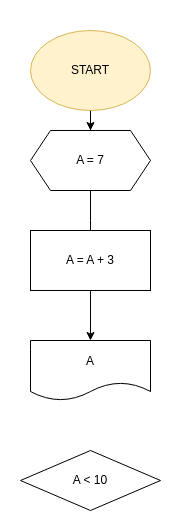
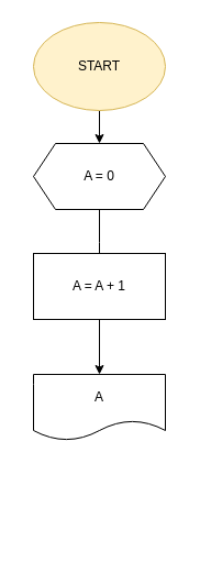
  <mxCell id="0" />
  <mxCell id="1" parent="0" />
  <mxCell id="2" value="" style="edgeStyle=orthogonalEdgeStyle;rounded=0;orthogonalLoop=1;jettySize=auto;html=1;" edge="1" parent="1" source="3"><mxGeometry relative="1" as="geometry"><mxPoint x="90" y="250" as="targetPoint" /></mxGeometry></mxCell>
- <mxCell id="3" value="A = 7" style="shape=hexagon;perimeter=hexagonPerimeter2;whiteSpace=wrap;html=1;fixedSize=1;" vertex="1" parent="1"><mxGeometry x="30" y="130" width="120" height="60" as="geometry" /></mxCell>
+ <mxCell id="3" value="A = 0" style="shape=hexagon;perimeter=hexagonPerimeter2;whiteSpace=wrap;html=1;fixedSize=1;" vertex="1" parent="1"><mxGeometry x="30" y="130" width="120" height="60" as="geometry" /></mxCell>
  <mxCell id="4" value="" style="edgeStyle=orthogonalEdgeStyle;rounded=0;orthogonalLoop=1;jettySize=auto;html=1;" edge="1" parent="1" source="5" target="7"><mxGeometry relative="1" as="geometry" /></mxCell>
- <mxCell id="5" value="A = A + 3" style="whiteSpace=wrap;html=1;" vertex="1" parent="1"><mxGeometry x="30" y="230" width="120" height="60" as="geometry" /></mxCell>
+ <mxCell id="5" value="A = A + 1" style="whiteSpace=wrap;html=1;" vertex="1" parent="1"><mxGeometry x="30" y="230" width="120" height="60" as="geometry" /></mxCell>
  <mxCell id="6" style="edgeStyle=orthogonalEdgeStyle;rounded=0;orthogonalLoop=1;jettySize=auto;html=1;exitX=0.5;exitY=0;exitDx=0;exitDy=0;" edge="1" parent="1" source="7"><mxGeometry relative="1" as="geometry"><mxPoint x="90" y="340" as="targetPoint" /></mxGeometry></mxCell>
  <mxCell id="7" value="A" style="shape=document;whiteSpace=wrap;html=1;boundedLbl=1;" vertex="1" parent="1"><mxGeometry x="30" y="340" width="120" height="60" as="geometry" /></mxCell>
- <mxCell id="8" value="A &amp;lt; 10" style="rhombus;whiteSpace=wrap;html=1;" vertex="1" parent="1"><mxGeometry x="20" y="450" width="140" height="60" as="geometry" /></mxCell>
  <mxCell id="9" value="" style="edgeStyle=orthogonalEdgeStyle;rounded=0;orthogonalLoop=1;jettySize=auto;html=1;" edge="1" parent="1" source="10" target="3"><mxGeometry relative="1" as="geometry" /></mxCell>
- <mxCell id="10" value="START" style="ellipse;whiteSpace=wrap;html=1;fillColor=#fff2cc;strokeColor=#d6b656;" vertex="1" parent="1"><mxGeometry x="30" y="30" width="120" height="80" as="geometry" /></mxCell>
+ <mxCell id="10" value="START" style="ellipse;whiteSpace=wrap;html=1;fillColor=#fff2cc;strokeColor=#d6b656;" vertex="1" parent="1"><mxGeometry x="30" y="20" width="120" height="80" as="geometry" /></mxCell>
